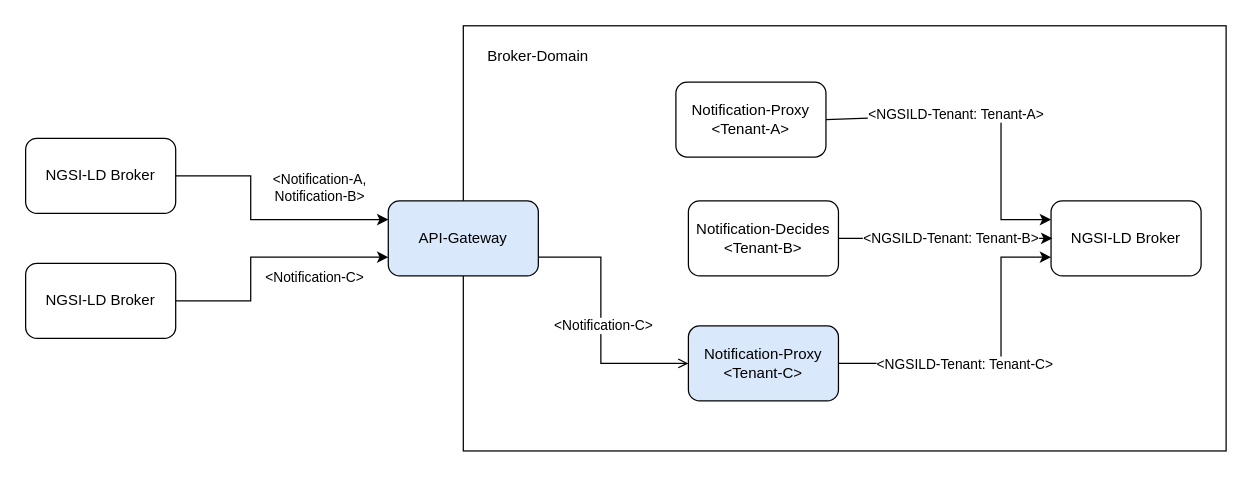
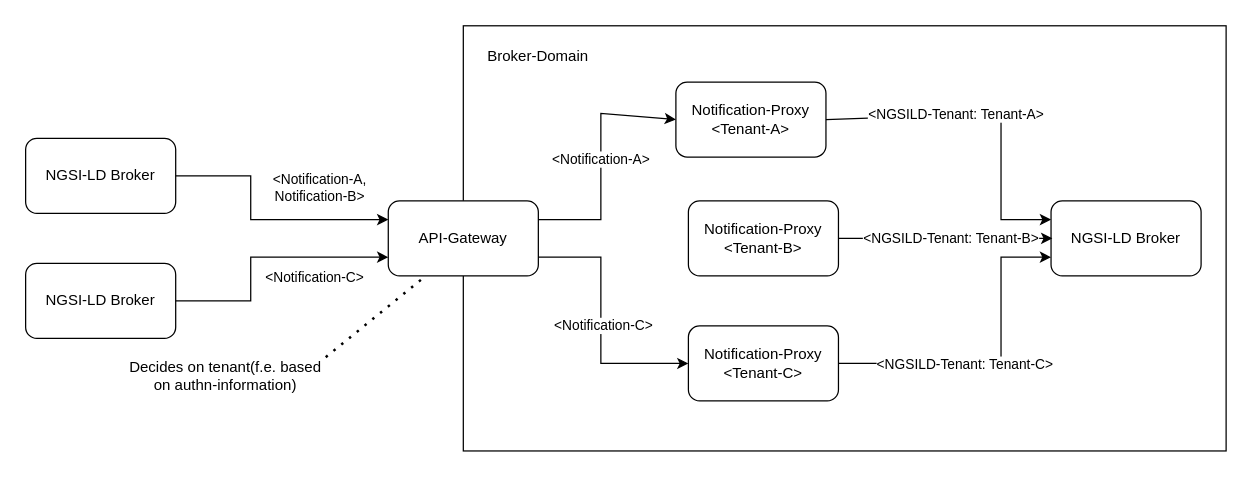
  <mxCell id="0" />
  <mxCell id="1" parent="0" />
  <mxCell id="2" value="" style="rounded=0;whiteSpace=wrap;html=1;" vertex="1" parent="1"><mxGeometry x="370" y="20" width="610" height="340" as="geometry" /></mxCell>
  <mxCell id="3" value="NGSI-LD Broker" style="rounded=1;whiteSpace=wrap;html=1;" vertex="1" parent="1"><mxGeometry x="840" y="160" width="120" height="60" as="geometry" /></mxCell>
  <mxCell id="4" value="NGSI-LD Broker" style="rounded=1;whiteSpace=wrap;html=1;" vertex="1" parent="1"><mxGeometry x="20" y="110" width="120" height="60" as="geometry" /></mxCell>
- <mxCell id="5" value="API-Gateway" style="rounded=1;whiteSpace=wrap;html=1;fillColor=#dae8fc;" vertex="1" parent="1"><mxGeometry x="310" y="160" width="120" height="60" as="geometry" /></mxCell>
+ <mxCell id="5" value="API-Gateway" style="rounded=1;whiteSpace=wrap;html=1;" vertex="1" parent="1"><mxGeometry x="310" y="160" width="120" height="60" as="geometry" /></mxCell>
  <mxCell id="6" value="&lt;div&gt;Notification-Proxy&lt;/div&gt;&lt;div&gt;&amp;lt;Tenant-A&amp;gt;&lt;br&gt;&lt;/div&gt;" style="rounded=1;whiteSpace=wrap;html=1;" vertex="1" parent="1"><mxGeometry x="540" y="65" width="120" height="60" as="geometry" /></mxCell>
- <mxCell id="7" value="&lt;div&gt;Notification-Decides&lt;/div&gt;&lt;div&gt;&amp;lt;Tenant-B&amp;gt;&lt;br&gt;&lt;/div&gt;" style="rounded=1;whiteSpace=wrap;html=1;" vertex="1" parent="1"><mxGeometry x="550" y="160" width="120" height="60" as="geometry" /></mxCell>
- <mxCell id="8" value="&lt;div&gt;Notification-Proxy&lt;/div&gt;&lt;div&gt;&amp;lt;Tenant-C&amp;gt;&lt;br&gt;&lt;/div&gt;" style="rounded=1;whiteSpace=wrap;html=1;fillColor=#dae8fc;" vertex="1" parent="1"><mxGeometry x="550" y="260" width="120" height="60" as="geometry" /></mxCell>
+ <mxCell id="7" value="&lt;div&gt;Notification-Proxy&lt;/div&gt;&lt;div&gt;&amp;lt;Tenant-B&amp;gt;&lt;br&gt;&lt;/div&gt;" style="rounded=1;whiteSpace=wrap;html=1;" vertex="1" parent="1"><mxGeometry x="550" y="160" width="120" height="60" as="geometry" /></mxCell>
+ <mxCell id="8" value="&lt;div&gt;Notification-Proxy&lt;/div&gt;&lt;div&gt;&amp;lt;Tenant-C&amp;gt;&lt;br&gt;&lt;/div&gt;" style="rounded=1;whiteSpace=wrap;html=1;" vertex="1" parent="1"><mxGeometry x="550" y="260" width="120" height="60" as="geometry" /></mxCell>
  <mxCell id="9" value="Broker-Domain" style="text;html=1;strokeColor=none;fillColor=none;align=center;verticalAlign=middle;whiteSpace=wrap;rounded=0;" vertex="1" parent="1"><mxGeometry x="370" y="30" width="120" height="30" as="geometry" /></mxCell>
  <mxCell id="10" value="&lt;div&gt;&amp;lt;Notification-A,&lt;/div&gt;&lt;div&gt;Notification-B&amp;gt;&lt;/div&gt;" style="endArrow=classic;html=1;rounded=0;exitX=1;exitY=0.5;exitDx=0;exitDy=0;entryX=0;entryY=0.25;entryDx=0;entryDy=0;" edge="1" parent="1" source="4" target="5"><mxGeometry x="0.467" y="25" width="50" height="50" relative="1" as="geometry"><mxPoint x="200" y="200" as="sourcePoint" /><mxPoint x="250" y="150" as="targetPoint" /><Array as="points"><mxPoint x="200" y="140" /><mxPoint x="200" y="175" /></Array><mxPoint as="offset" /></mxGeometry></mxCell>
- <mxCell id="12" value="" style="endArrow=open;html=1;rounded=0;exitX=1;exitY=0.75;exitDx=0;exitDy=0;entryX=0;entryY=0.5;entryDx=0;entryDy=0;" edge="1" parent="1" source="5" target="8"><mxGeometry width="50" height="50" relative="1" as="geometry"><mxPoint x="110" y="390" as="sourcePoint" /><mxPoint x="160" y="340" as="targetPoint" /><Array as="points"><mxPoint x="480" y="205" /><mxPoint x="480" y="290" /></Array></mxGeometry></mxCell>
+ <mxCell id="11" value="&amp;lt;Notification-A&amp;gt;" style="endArrow=classic;html=1;rounded=0;exitX=1;exitY=0.25;exitDx=0;exitDy=0;entryX=0;entryY=0.5;entryDx=0;entryDy=0;" edge="1" parent="1" source="5" target="6"><mxGeometry width="50" height="50" relative="1" as="geometry"><mxPoint x="180" y="330" as="sourcePoint" /><mxPoint x="230" y="280" as="targetPoint" /><Array as="points"><mxPoint x="480" y="175" /><mxPoint x="480" y="90" /></Array></mxGeometry></mxCell>
+ <mxCell id="12" value="" style="endArrow=classic;html=1;rounded=0;exitX=1;exitY=0.75;exitDx=0;exitDy=0;entryX=0;entryY=0.5;entryDx=0;entryDy=0;" edge="1" parent="1" source="5" target="8"><mxGeometry width="50" height="50" relative="1" as="geometry"><mxPoint x="110" y="390" as="sourcePoint" /><mxPoint x="160" y="340" as="targetPoint" /><Array as="points"><mxPoint x="480" y="205" /><mxPoint x="480" y="290" /></Array></mxGeometry></mxCell>
  <mxCell id="13" value="&amp;lt;Notification-C&amp;gt;" style="edgeLabel;html=1;align=center;verticalAlign=middle;resizable=0;points=[];" vertex="1" connectable="0" parent="12"><mxGeometry x="0.015" y="1" relative="1" as="geometry"><mxPoint as="offset" /></mxGeometry></mxCell>
+ <mxCell id="14" value="Decides on tenant(f.e. based on authn-information)" style="text;html=1;strokeColor=none;fillColor=none;align=center;verticalAlign=middle;whiteSpace=wrap;rounded=0;" vertex="1" parent="1"><mxGeometry x="100" y="285" width="160" height="30" as="geometry" /></mxCell>
+ <mxCell id="15" value="" style="endArrow=none;dashed=1;html=1;dashPattern=1 3;strokeWidth=2;rounded=0;exitX=1;exitY=0;exitDx=0;exitDy=0;entryX=0.25;entryY=1;entryDx=0;entryDy=0;" edge="1" parent="1" source="14" target="5"><mxGeometry width="50" height="50" relative="1" as="geometry"><mxPoint x="260" y="270" as="sourcePoint" /><mxPoint x="310" y="220" as="targetPoint" /></mxGeometry></mxCell>
  <mxCell id="16" value="NGSI-LD Broker" style="rounded=1;whiteSpace=wrap;html=1;" vertex="1" parent="1"><mxGeometry x="20" y="210" width="120" height="60" as="geometry" /></mxCell>
  <mxCell id="17" value="" style="endArrow=classic;html=1;rounded=0;exitX=1;exitY=0.5;exitDx=0;exitDy=0;entryX=0;entryY=0.75;entryDx=0;entryDy=0;" edge="1" parent="1" source="16" target="5"><mxGeometry width="50" height="50" relative="1" as="geometry"><mxPoint x="110" y="450" as="sourcePoint" /><mxPoint x="160" y="400" as="targetPoint" /><Array as="points"><mxPoint x="200" y="240" /><mxPoint x="200" y="205" /></Array></mxGeometry></mxCell>
  <mxCell id="18" value="&amp;lt;Notification-C&amp;gt;" style="edgeLabel;html=1;align=center;verticalAlign=middle;resizable=0;points=[];" vertex="1" connectable="0" parent="17"><mxGeometry x="0.249" y="2" relative="1" as="geometry"><mxPoint x="17" y="17" as="offset" /></mxGeometry></mxCell>
  <mxCell id="19" value="&amp;lt;NGSILD-Tenant: Tenant-A&amp;gt;" style="endArrow=classic;html=1;rounded=0;exitX=1;exitY=0.5;exitDx=0;exitDy=0;entryX=0;entryY=0.25;entryDx=0;entryDy=0;" edge="1" parent="1" source="6" target="3"><mxGeometry x="-0.216" width="50" height="50" relative="1" as="geometry"><mxPoint x="810" y="470" as="sourcePoint" /><mxPoint x="860" y="420" as="targetPoint" /><Array as="points"><mxPoint x="800" y="90" /><mxPoint x="800" y="175" /></Array><mxPoint as="offset" /></mxGeometry></mxCell>
  <mxCell id="20" value="" style="endArrow=classic;html=1;rounded=0;exitX=1;exitY=0.5;exitDx=0;exitDy=0;entryX=0;entryY=0.75;entryDx=0;entryDy=0;" edge="1" parent="1" source="8" target="3"><mxGeometry width="50" height="50" relative="1" as="geometry"><mxPoint x="650" y="460" as="sourcePoint" /><mxPoint x="700" y="410" as="targetPoint" /><Array as="points"><mxPoint x="800" y="290" /><mxPoint x="800" y="205" /></Array></mxGeometry></mxCell>
  <mxCell id="21" value="&amp;lt;NGSILD-Tenant: Tenant-C&amp;gt;" style="edgeLabel;html=1;align=center;verticalAlign=middle;resizable=0;points=[];" vertex="1" connectable="0" parent="20"><mxGeometry x="-0.341" y="3" relative="1" as="geometry"><mxPoint x="16" y="3" as="offset" /></mxGeometry></mxCell>
  <mxCell id="22" value="&amp;lt;NGSILD-Tenant: Tenant-B&amp;gt;" style="endArrow=classic;html=1;rounded=0;exitX=1;exitY=0.5;exitDx=0;exitDy=0;entryX=0;entryY=0.5;entryDx=0;entryDy=0;" edge="1" parent="1" source="7"><mxGeometry x="0.053" width="50" height="50" relative="1" as="geometry"><mxPoint x="731" y="190" as="sourcePoint" /><mxPoint x="841" y="190" as="targetPoint" /><mxPoint as="offset" /></mxGeometry></mxCell>
